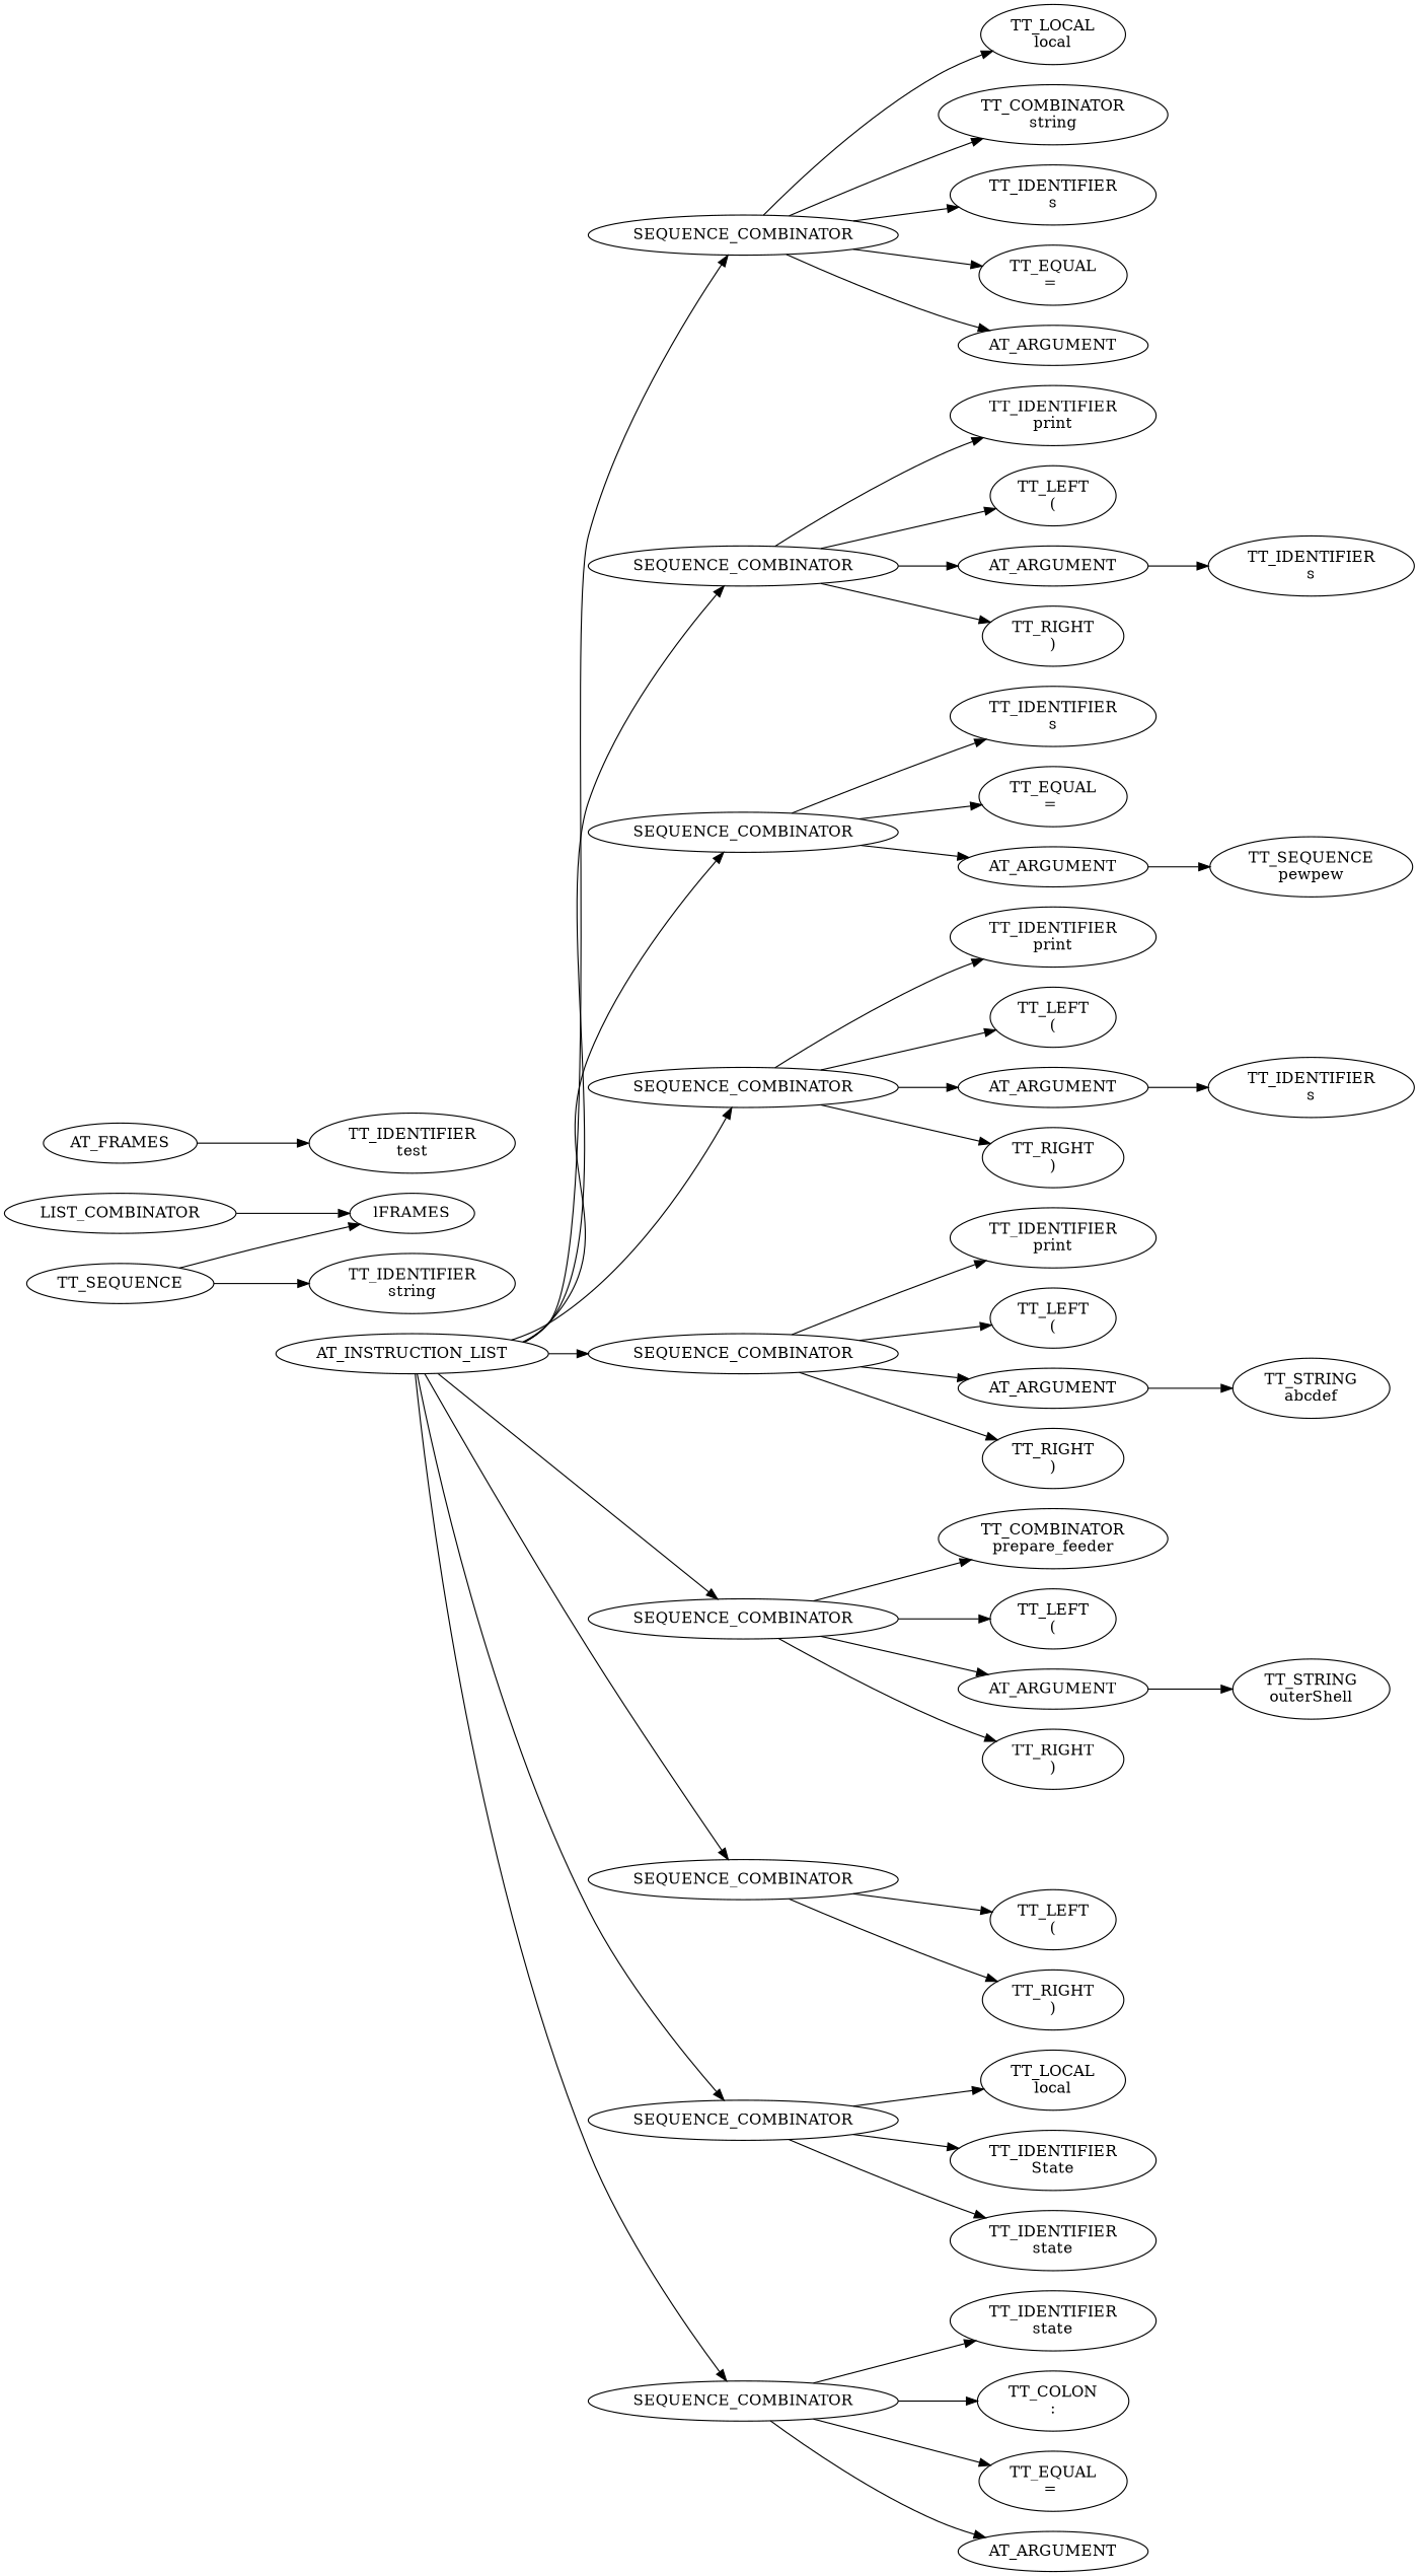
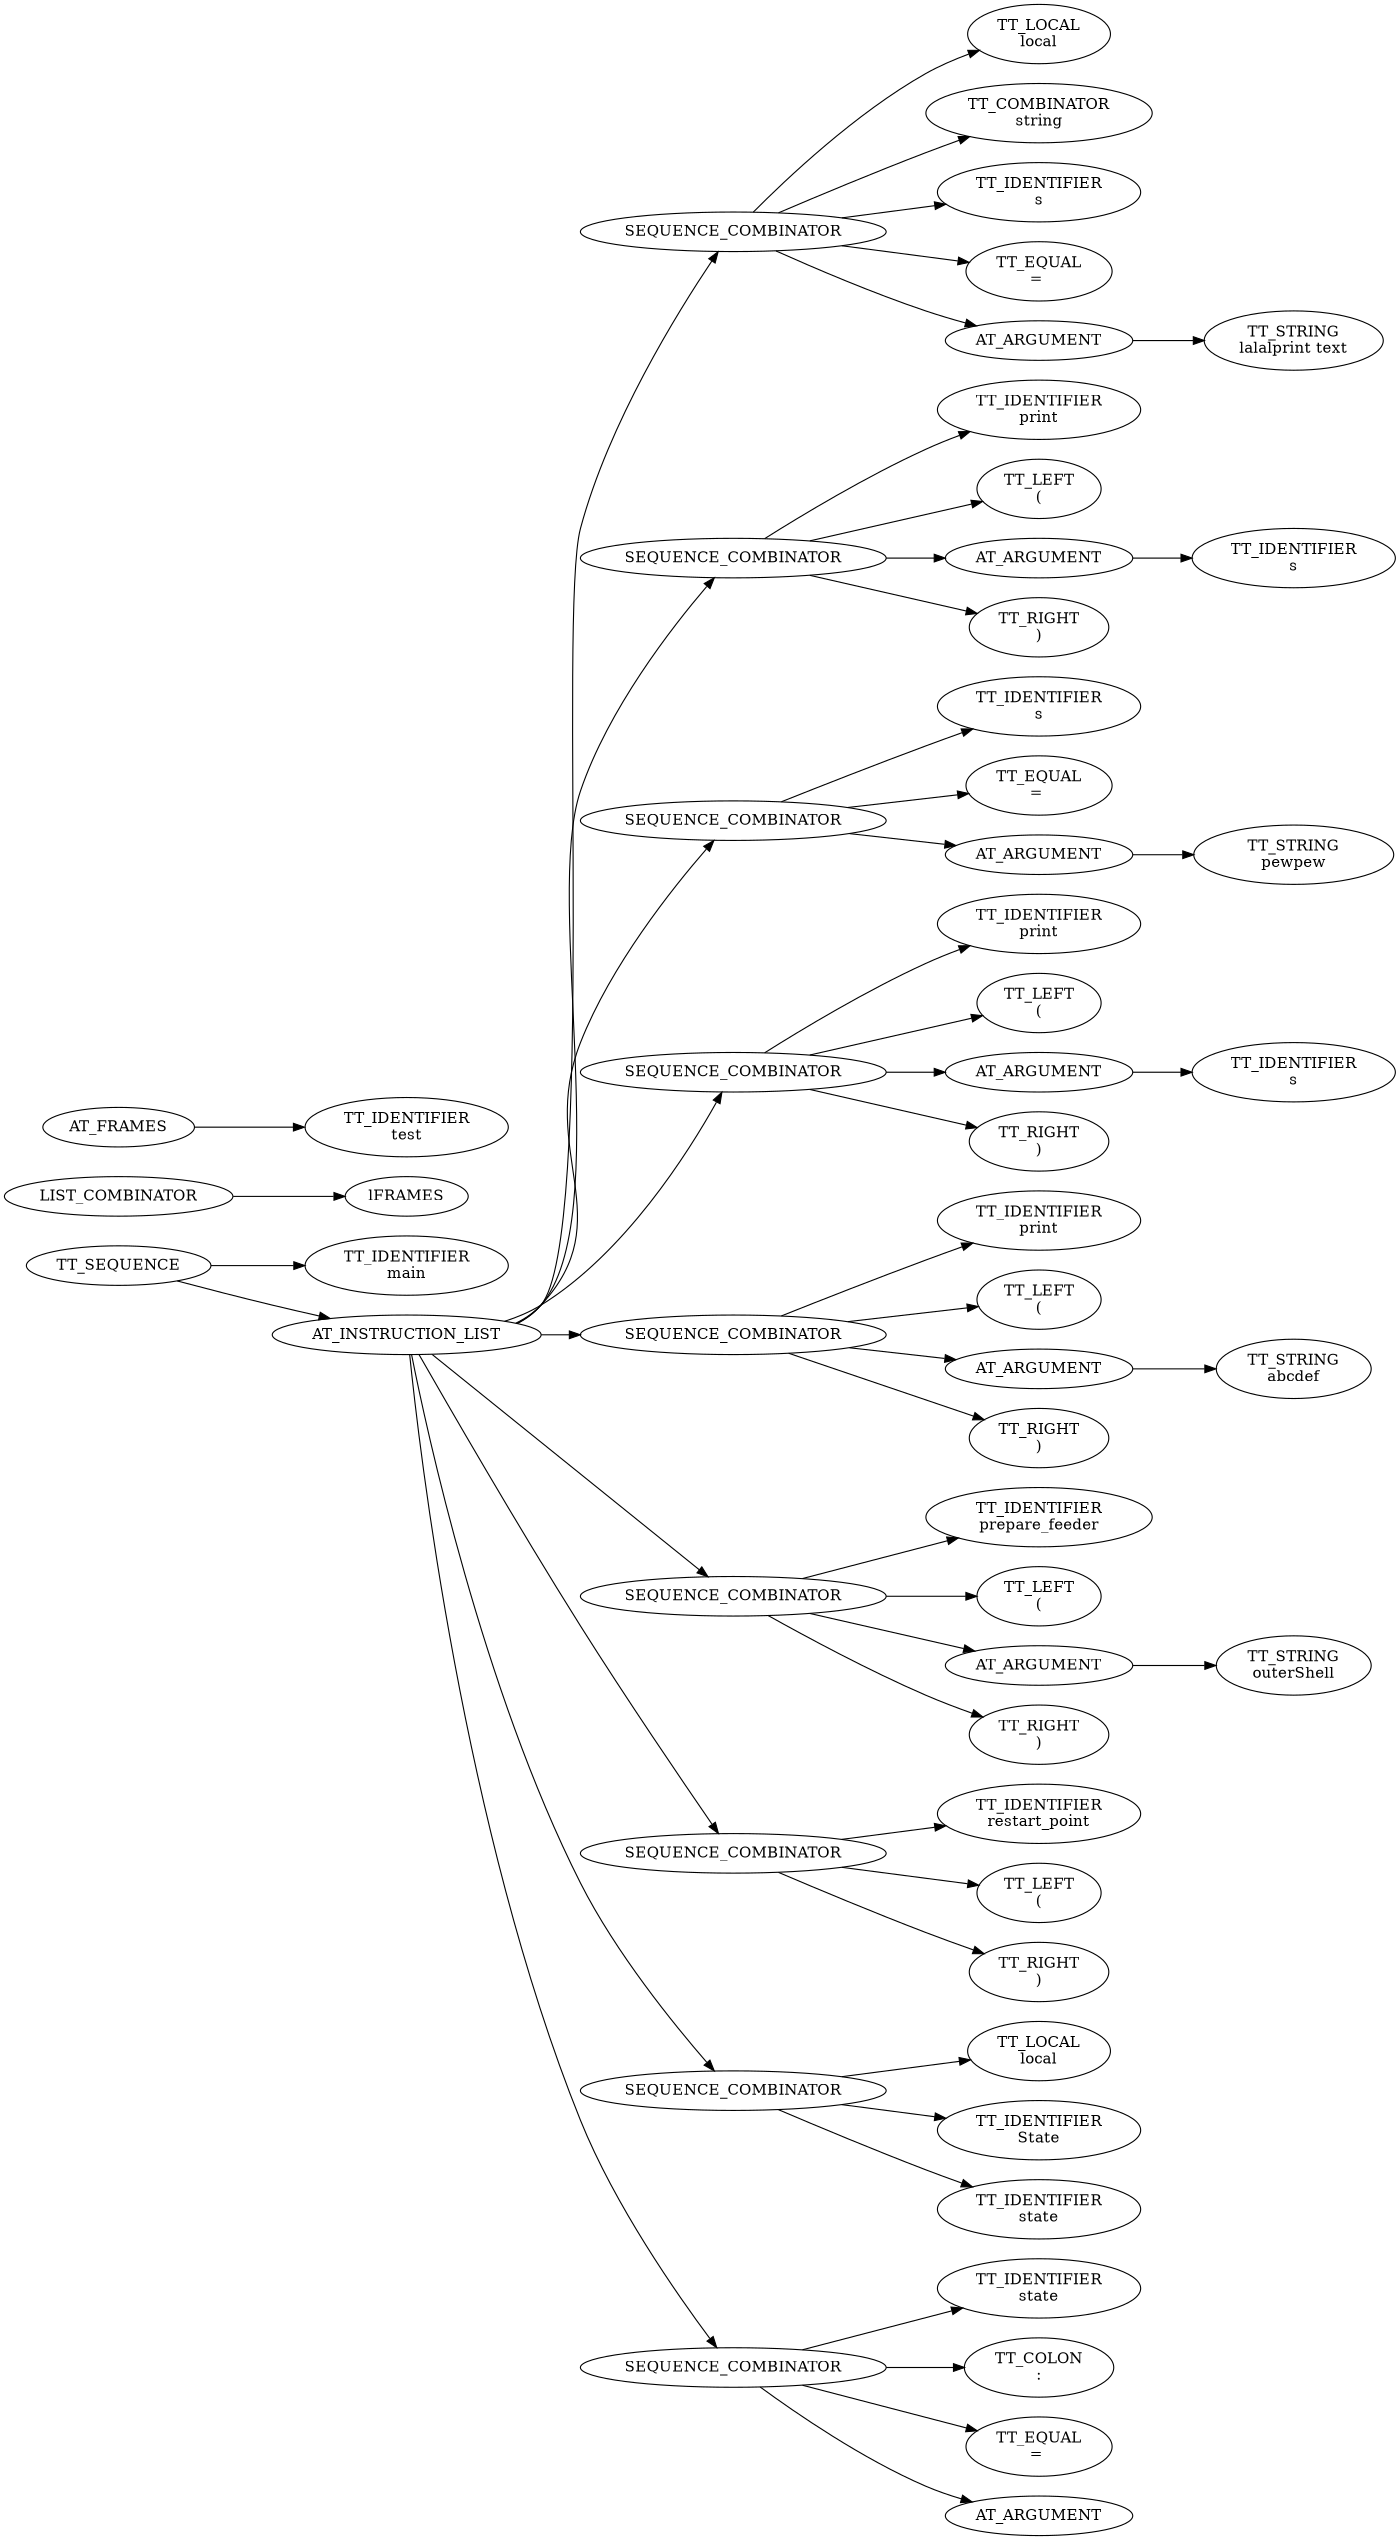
  digraph {
    rankdir=LR
    n1 [label="LIST_COMBINATOR\n"]
    n2 [label="lFRAMES\n"]
    n3 [label="TT_SEQUENCE\n"]
-   n4 [label="TT_IDENTIFIER\nstring"]
+   n4 [label="TT_IDENTIFIER\nmain"]
    n5 [label="AT_INSTRUCTION_LIST\n"]
    n6 [label="AT_FRAMES\n"]
    n7 [label="TT_IDENTIFIER\ntest"]
    n8 [label="SEQUENCE_COMBINATOR\n"]
    n9 [label="SEQUENCE_COMBINATOR\n"]
    n10 [label="SEQUENCE_COMBINATOR\n"]
    n11 [label="SEQUENCE_COMBINATOR\n"]
    n12 [label="SEQUENCE_COMBINATOR\n"]
    n13 [label="SEQUENCE_COMBINATOR\n"]
    n14 [label="SEQUENCE_COMBINATOR\n"]
    n15 [label="SEQUENCE_COMBINATOR\n"]
    n16 [label="SEQUENCE_COMBINATOR\n"]
    n17 [label="TT_LOCAL\nlocal"]
    n18 [label="TT_COMBINATOR\nstring"]
    n19 [label="TT_IDENTIFIER\ns"]
    n20 [label="TT_EQUAL\n= "]
    n21 [label="AT_ARGUMENT\n"]
    n22 [label="TT_IDENTIFIER\nprint"]
    n23 [label="TT_LEFT\n("]
    n24 [label="AT_ARGUMENT\n"]
    n25 [label="TT_RIGHT\n)"]
    n26 [label="TT_IDENTIFIER\ns"]
    n27 [label="TT_EQUAL\n= "]
    n28 [label="AT_ARGUMENT\n"]
    n29 [label="TT_IDENTIFIER\nprint"]
    n30 [label="TT_LEFT\n("]
    n31 [label="AT_ARGUMENT\n"]
    n32 [label="TT_RIGHT\n)"]
    n33 [label="TT_IDENTIFIER\nprint"]
    n34 [label="TT_LEFT\n("]
    n35 [label="AT_ARGUMENT\n"]
    n36 [label="TT_RIGHT\n)"]
-   n37 [label="TT_COMBINATOR\nprepare_feeder"]
+   n37 [label="TT_IDENTIFIER\nprepare_feeder"]
    n38 [label="TT_LEFT\n("]
    n39 [label="AT_ARGUMENT\n"]
    n40 [label="TT_RIGHT\n)"]
+   n41 [label="TT_IDENTIFIER\nrestart_point"]
    n42 [label="TT_LEFT\n("]
    n43 [label="TT_RIGHT\n)"]
    n44 [label="TT_LOCAL\nlocal"]
    n45 [label="TT_IDENTIFIER\nState"]
    n46 [label="TT_IDENTIFIER\nstate"]
    n47 [label="TT_IDENTIFIER\nstate"]
    n48 [label="TT_COLON\n:"]
    n49 [label="TT_EQUAL\n= "]
    n50 [label="AT_ARGUMENT\n"]
+   n51 [label="TT_STRING\nlalalprint text"]
    n52 [label="TT_IDENTIFIER\ns"]
-   n53 [label="TT_SEQUENCE\npewpew"]
+   n53 [label="TT_STRING\npewpew"]
    n54 [label="TT_IDENTIFIER\ns"]
    n55 [label="TT_STRING\nabcdef"]
    n56 [label="TT_STRING\nouterShell"]
    n1 -> n2
    n3 -> n4
-   n3 -> n2
+   n3 -> n5
    n5 -> n8
    n5 -> n9
    n5 -> n10
    n5 -> n11
    n5 -> n12
    n5 -> n13
    n5 -> n14
    n5 -> n15
    n5 -> n16
    n6 -> n7
    n8 -> n17
    n8 -> n18
    n8 -> n19
    n8 -> n20
    n8 -> n21
    n9 -> n22
    n9 -> n23
    n9 -> n24
    n9 -> n25
    n10 -> n26
    n10 -> n27
    n10 -> n28
    n11 -> n29
    n11 -> n30
    n11 -> n31
    n11 -> n32
    n12 -> n33
    n12 -> n34
    n12 -> n35
    n12 -> n36
    n13 -> n37
    n13 -> n38
    n13 -> n39
    n13 -> n40
+   n14 -> n41
    n14 -> n42
    n14 -> n43
    n15 -> n44
    n15 -> n45
    n15 -> n46
    n16 -> n47
    n16 -> n48
    n16 -> n49
    n16 -> n50
+   n21 -> n51
    n24 -> n52
    n28 -> n53
    n31 -> n54
    n35 -> n55
    n39 -> n56
  }
